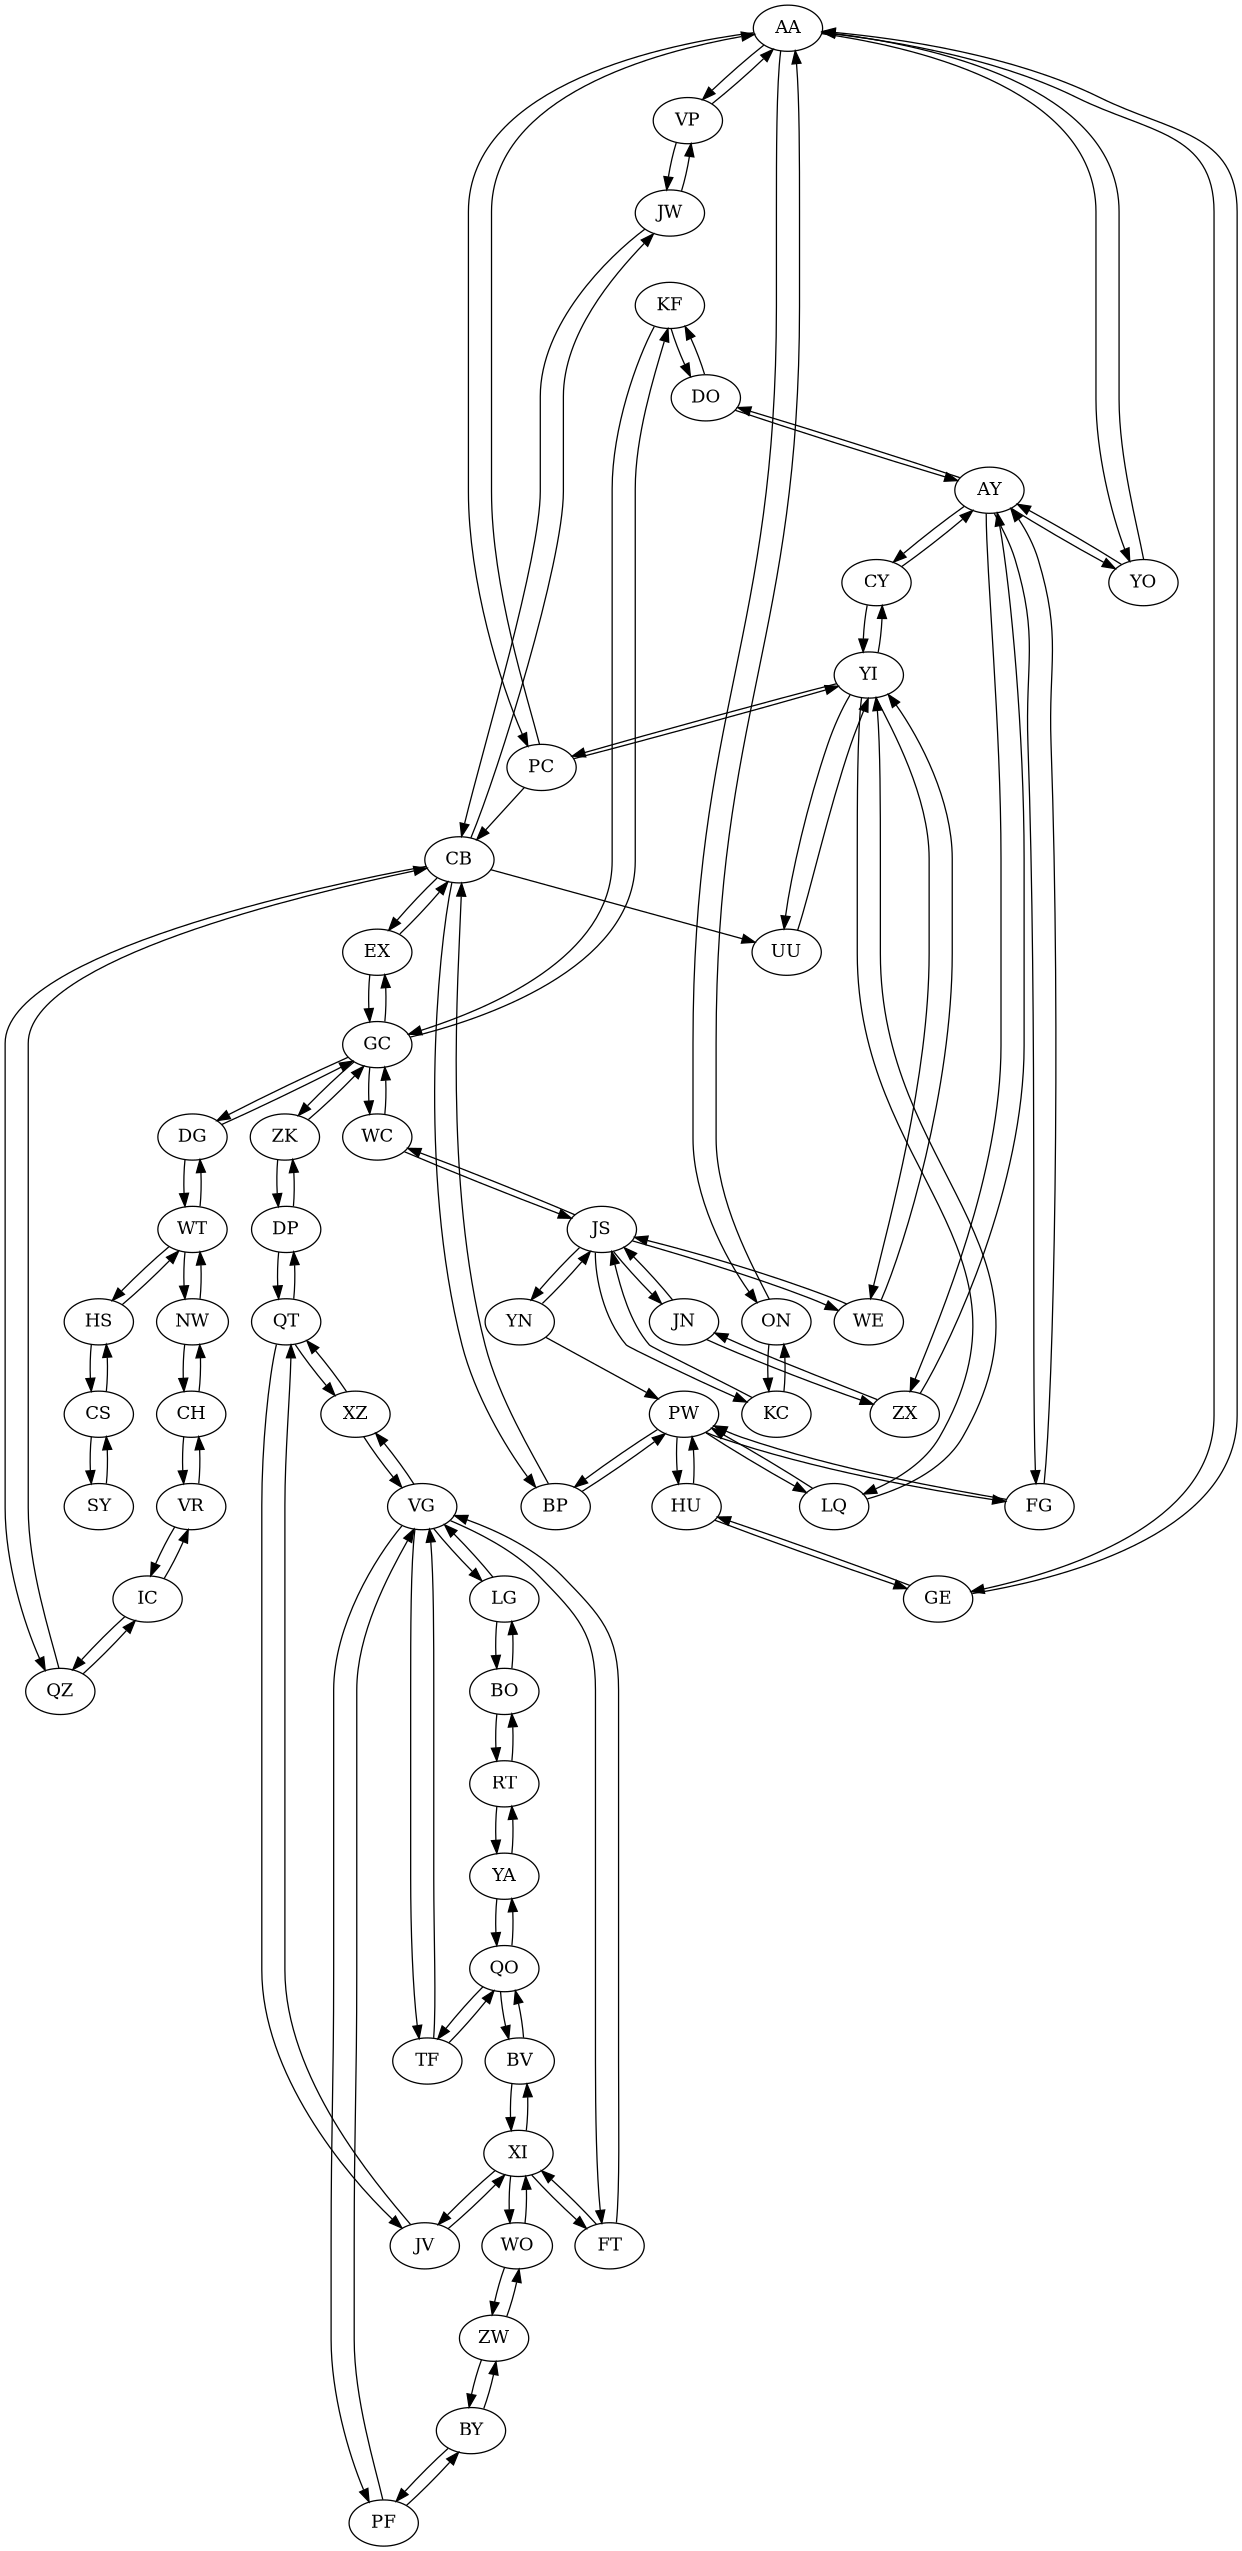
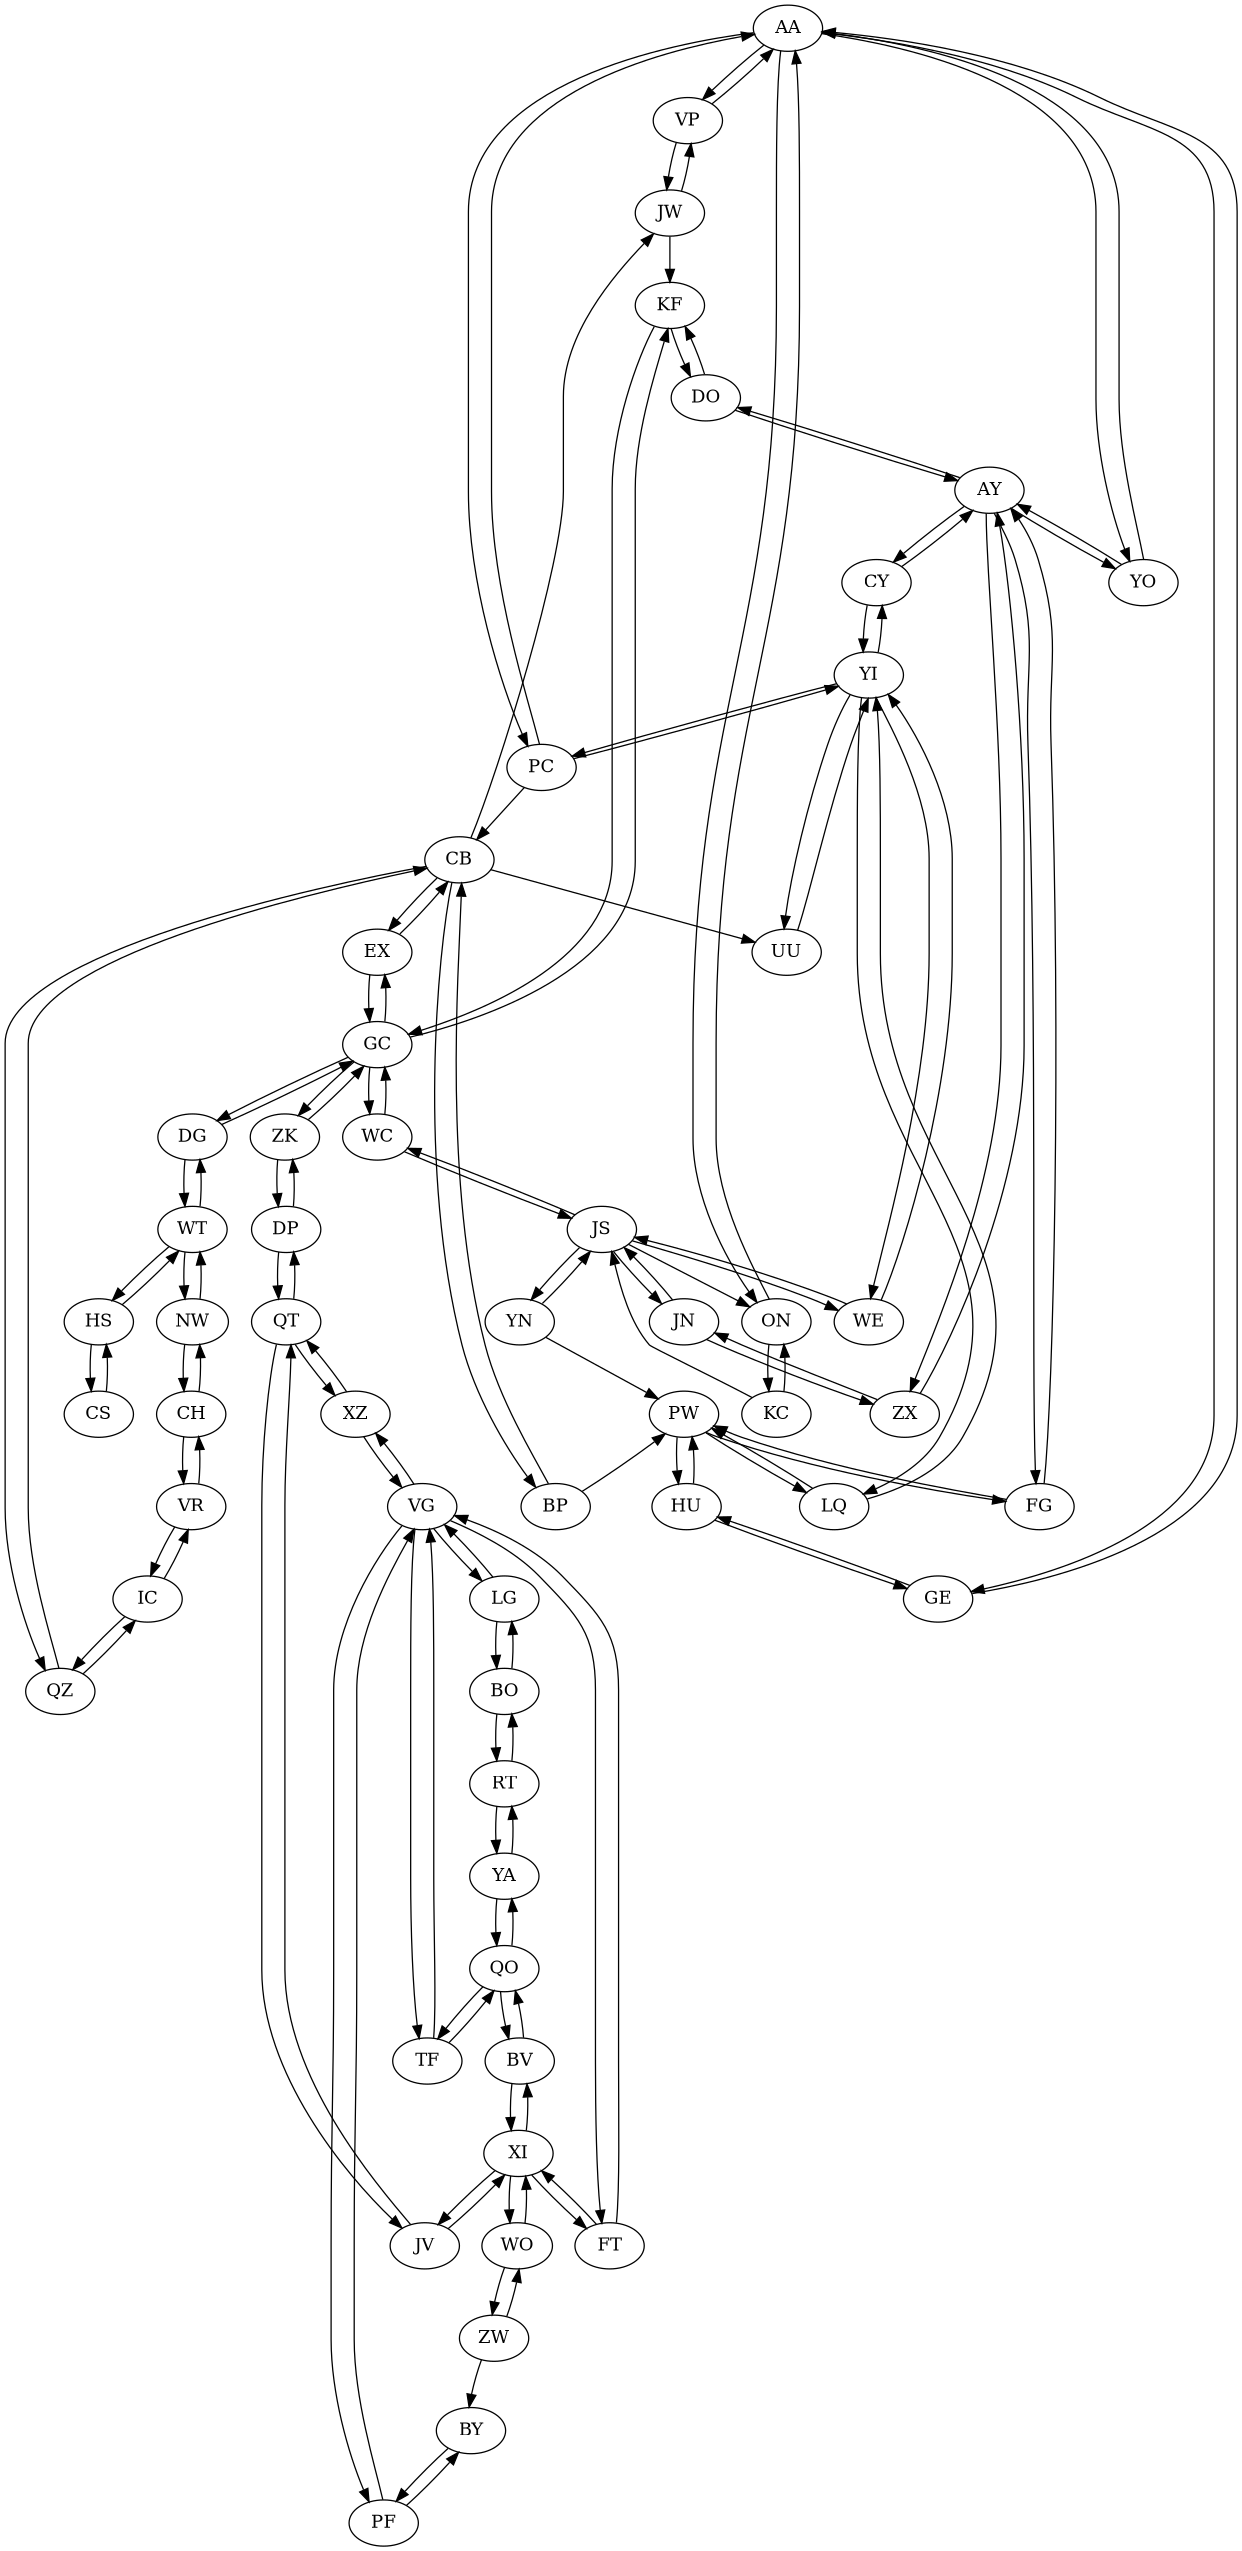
  digraph {
    AA
    VP
    ON
    PC
    GE
    YO
    JW
    KC
    YI
    CB
    HU
    AY
    JS
    CY
    UU
    LQ
    WE
    PW
    ZX
    FG
    DO
    JN
    KF
    BP
    GC
    BO
    LG
    RT
    VG
    YA
    TF
    FT
    PF
    XZ
    QO
    QZ
    EX
    IC
    YN
    BV
    XI
    JV
    WO
    QT
    ZW
    BY
    VR
    DG
    ZK
    WC
    CH
    NW
    WT
    HS
    CS
-   SY
    DP
    AA -> VP
    AA -> ON
    AA -> PC
    AA -> GE
    AA -> YO
    VP -> AA
    VP -> JW
    ON -> AA
    ON -> KC
    PC -> AA
    PC -> YI
    PC -> CB
    GE -> AA
    GE -> HU
    YO -> AA
    YO -> AY
    JW -> VP
-   JW -> CB
+   JW -> KF
    KC -> ON
    KC -> JS
    YI -> PC
    YI -> CY
    YI -> UU
    YI -> LQ
    YI -> WE
    CB -> JW
    CB -> UU
    CB -> BP
    CB -> QZ
    CB -> EX
    HU -> GE
    HU -> PW
    AY -> YO
    AY -> CY
    AY -> ZX
    AY -> FG
    AY -> DO
-   JS -> KC
+   JS -> ON
    JS -> WE
    JS -> JN
    JS -> YN
    JS -> WC
    CY -> YI
    CY -> AY
    UU -> YI
    LQ -> YI
    LQ -> PW
    WE -> YI
    WE -> JS
    PW -> HU
    PW -> LQ
    PW -> FG
-   PW -> BP
    ZX -> AY
    ZX -> JN
    FG -> AY
    FG -> PW
    DO -> AY
    DO -> KF
    JN -> JS
    JN -> ZX
    KF -> DO
    KF -> GC
    BP -> CB
    BP -> PW
    GC -> KF
    GC -> EX
    GC -> DG
    GC -> ZK
    GC -> WC
    BO -> LG
    BO -> RT
    LG -> BO
    LG -> VG
    RT -> BO
    RT -> YA
    VG -> LG
    VG -> TF
    VG -> FT
    VG -> PF
    VG -> XZ
    YA -> RT
    YA -> QO
    TF -> VG
    TF -> QO
    FT -> VG
    FT -> XI
    PF -> VG
    PF -> BY
    XZ -> VG
    XZ -> QT
    QO -> YA
    QO -> TF
    QO -> BV
    QZ -> CB
    QZ -> IC
    EX -> CB
    EX -> GC
    IC -> QZ
    IC -> VR
    YN -> JS
    YN -> PW
    BV -> QO
    BV -> XI
    XI -> FT
    XI -> BV
    XI -> JV
    XI -> WO
    JV -> XI
    JV -> QT
    WO -> XI
    WO -> ZW
    QT -> XZ
    QT -> JV
    QT -> DP
    ZW -> WO
    ZW -> BY
    BY -> PF
-   BY -> ZW
    VR -> IC
    VR -> CH
    DG -> GC
    DG -> WT
    ZK -> GC
    ZK -> DP
    WC -> JS
    WC -> GC
    CH -> VR
    CH -> NW
    NW -> CH
    NW -> WT
    WT -> DG
    WT -> NW
    WT -> HS
    HS -> WT
    HS -> CS
    CS -> HS
-   CS -> SY
-   SY -> CS
    DP -> QT
    DP -> ZK
  }
